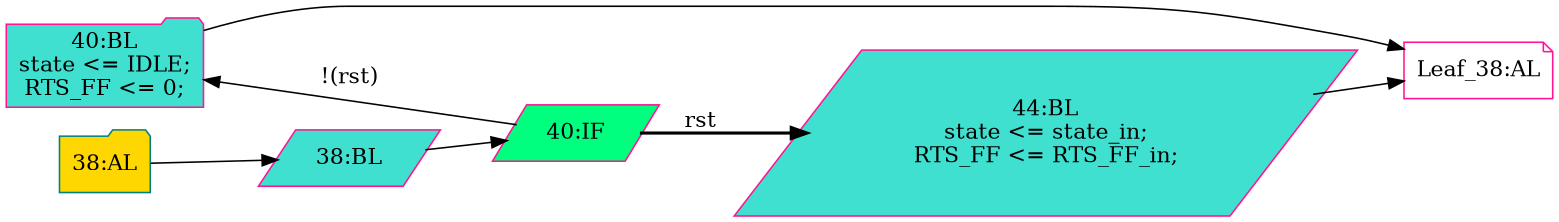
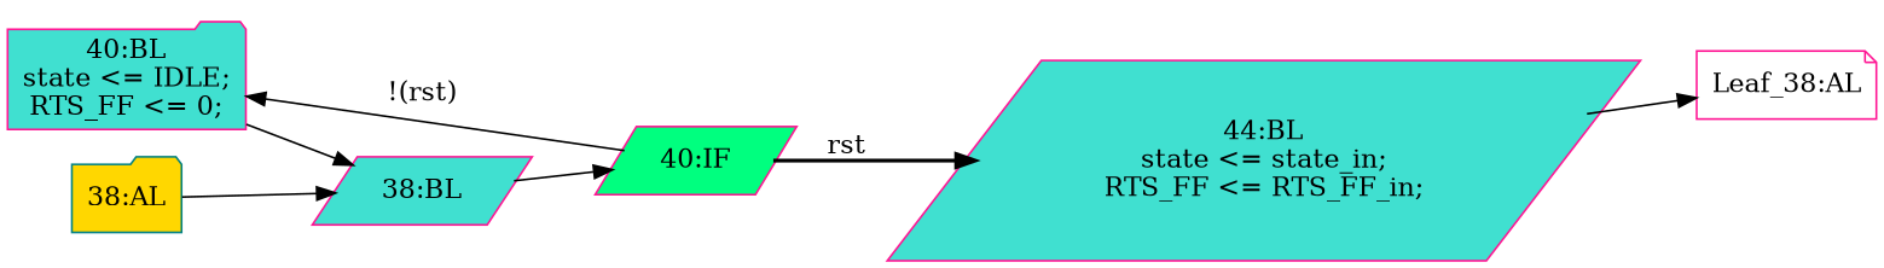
  strict digraph {
    rankdir=LR
    node [color=deeppink fillcolor=turquoise shape=parallelogram statements="[]" style=filled typ=Block]
    edge [cond="[]" lineno=None style=solid]
    n1 [ast="<pyverilog.vparser.ast.Block object at 0x7fdb0bed9350>" label="40:BL\nstate <= IDLE;\nRTS_FF <= 0;" shape=folder statements="[<pyverilog.vparser.ast.NonblockingSubstitution object at 0x7fdb0bed6590>, <pyverilog.vparser.ast.NonblockingSubstitution object at 0x7fdb0c3c68d0>]"]
    n2 [def_var="['state', 'RTS_FF']" label="Leaf_38:AL" shape=note fillcolor="" statements="" style="" typ=""]
    n3 [ast="<pyverilog.vparser.ast.Block object at 0x7fdb0bed9610>" label="44:BL\nstate <= state_in;\nRTS_FF <= RTS_FF_in;" statements="[<pyverilog.vparser.ast.NonblockingSubstitution object at 0x7fdb0bed9390>, <pyverilog.vparser.ast.NonblockingSubstitution object at 0x7fdb0bed94d0>]"]
    n4 [ast="<pyverilog.vparser.ast.Block object at 0x7fdb0bed9650>" label="38:BL"]
    n5 [ast="<pyverilog.vparser.ast.IfStatement object at 0x7fdb0bed9690>" fillcolor=springgreen label="40:IF" typ=IfStatement]
    n6 [ast="<pyverilog.vparser.ast.Always object at 0x7fdb0bed62d0>" clk_sens=True color=teal fillcolor=gold label="38:AL" sens="['clk']" shape=folder typ=Always use_var="['rst', 'state_in', 'RTS_FF_in']"]
-   n1 -> n2
+   n1 -> n4
    n3 -> n2
    n4 -> n5
    n5 -> n1 [cond="['rst']" label="!(rst)" lineno=40]
    n5 -> n3 [cond="['rst']" label=rst lineno=40 style=bold]
    n6 -> n4
  }
